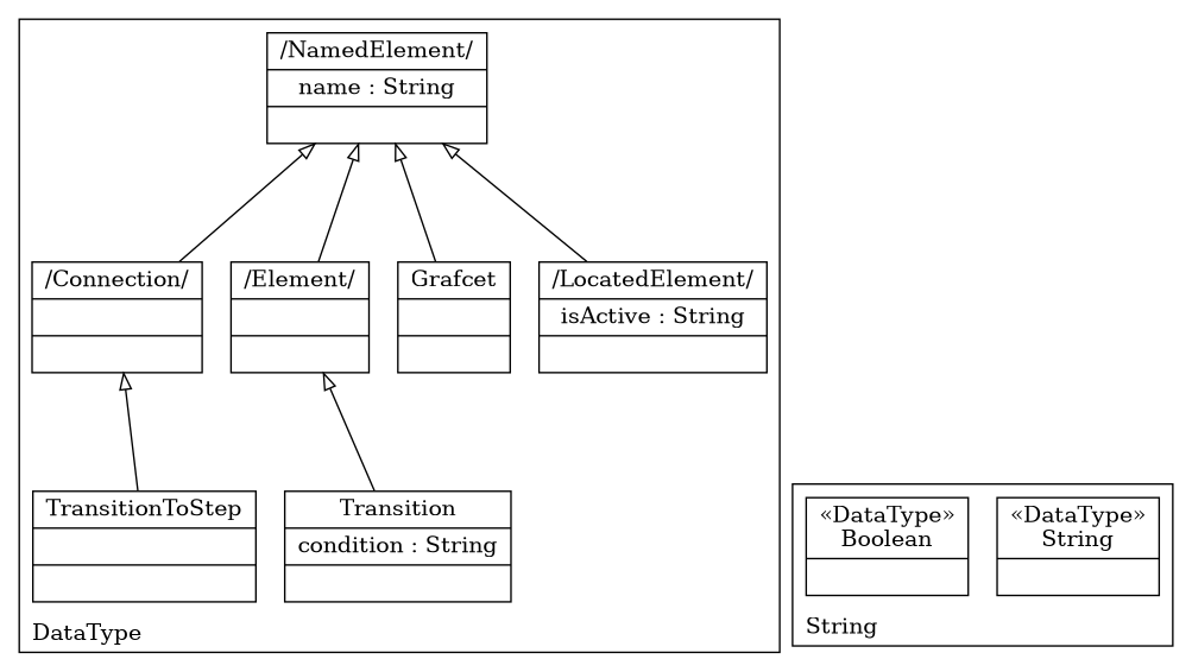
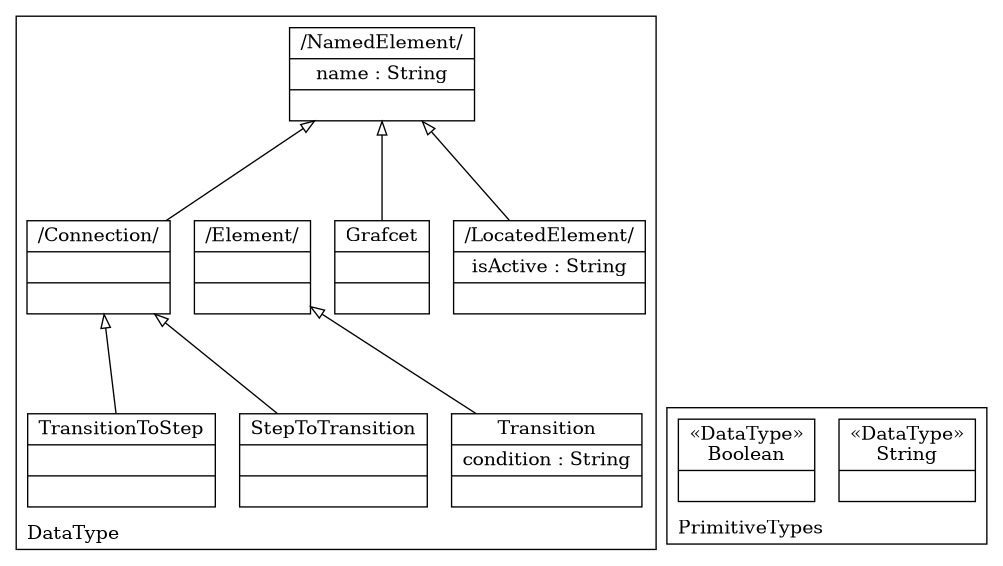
  digraph {
    compound=true
    labeljust=l
    labelloc=t
    nodeSep=0.75
    rankdir=BT
    node [shape=record]
    edge [arrowhead=onormal constraint=true group=NamedElement minlen=2]
    n1 [label="{/LocatedElement/|isActive : String| }"]
    n2 [label="{/NamedElement/|name : String| }"]
    n3 [label="{Grafcet| | }"]
    n4 [label="{/Element/| | }"]
    n5 [label="{Transition|condition : String| }"]
    n6 [label="{/Connection/| | }"]
+   n7 [label="{StepToTransition| | }"]
    n8 [label="{TransitionToStep| | }"]
    n9 [label="{&#171;DataType&#187;\nString|}"]
    n10 [label="{&#171;DataType&#187;\nBoolean|}"]
    subgraph cluster_1 {
      color=black
      label=DataType
      n1
      n2
      n3
      n4
      n5
      n6
+     n7
      n8
    }
    subgraph cluster_2 {
      color=black
-     label=String
+     label=PrimitiveTypes
      n9
      n10
    }
    n1 -> n2 [group=LocatedElement]
    n3 -> n2
-   n4 -> n2
    n5 -> n4 [group=Element]
    n6 -> n2
+   n7 -> n6 [group=Connection]
    n8 -> n6 [group=Connection]
  }
